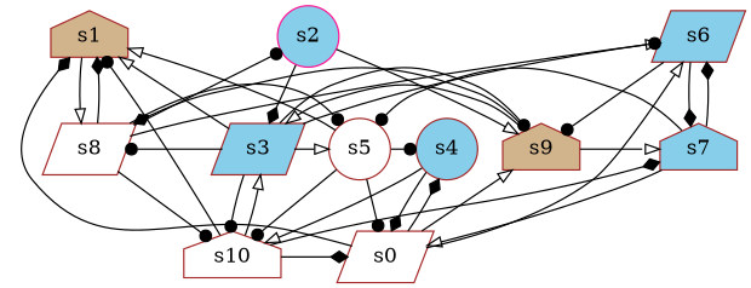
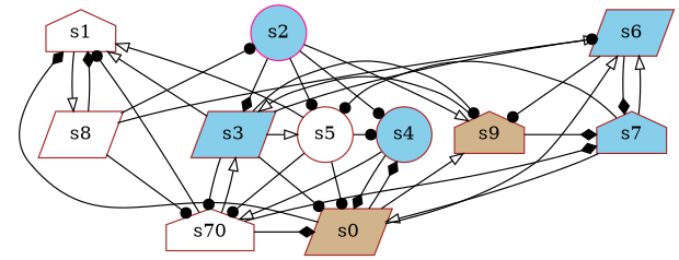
  digraph {
    node [color=brown fillcolor=skyblue player=1 shape=parallelogram style=filled]
    edge [arrowhead=dot]
-   s0 [fillcolor=white]
-   s1 [fillcolor=tan shape=house]
+   s0 [fillcolor=tan]
+   s1 [fillcolor=white shape=house]
    s4 [player=0 shape=circle]
    s6
    s9 [fillcolor=tan shape=house]
    s8 [fillcolor=white]
-   s10 [fillcolor=white shape=house]
+   s10 [fillcolor=white shape=house label=s70]
    s7 [player=0 shape=house]
    s3 [player=0]
    s2 [color=deeppink player=0 shape=circle]
    s5 [fillcolor=white shape=circle]
    s0 -> s1 [arrowhead=diamond constraint="time % 2 == 0 && time % 3 == 1"]
    s0 -> s4 [arrowhead=diamond constraint="time % 4 == 3 && time % 3 == 1"]
    s0 -> s6 [arrowhead=onormal constraint="time % 4 == 0 || time % 4 == 2"]
    s0 -> s9 [arrowhead=onormal constraint="time == 14"]
    s1 -> s8 [arrowhead=onormal]
    s4 -> s0 [arrowhead=diamond]
    s4 -> s10 [arrowhead=onormal constraint="time % 4 == 3 || time % 3 == 1"]
    s6 -> s9 [constraint="time % 3 == 0 && time % 4 == 2"]
    s6 -> s7 [arrowhead=diamond]
-   s9 -> s8 [arrowhead=diamond constraint="!(time % 5 == 1)"]
-   s9 -> s7 [arrowhead=onormal constraint="time % 2 == 1 && time % 5 == 1"]
+   s9 -> s7 [arrowhead=diamond constraint="time % 2 == 1 && time % 5 == 1"]
    s9 -> s3 [arrowhead=onormal constraint="time % 7 == 4"]
    s8 -> s1 [arrowhead=diamond constraint="time % 2 == 0 || time % 4 == 1"]
    s8 -> s6 [arrowhead=onormal constraint="!(time % 2 == 0)"]
    s8 -> s10
    s8 -> s2 [constraint="!(time % 6 == 5)"]
-   s8 -> s5 [constraint="time % 3 == 2 && time % 4 == 2"]
+   s2 -> s5 [constraint="time % 3 == 2 && time % 4 == 2"]
    s10 -> s0 [arrowhead=diamond constraint="time == 1 || time == 8 || time == 11"]
    s10 -> s1 [constraint="time == 3"]
    s10 -> s7 [arrowhead=diamond constraint="time == 8 || time == 17"]
    s10 -> s3 [arrowhead=onormal constraint="time == 6 || time == 7 || time == 8"]
    s7 -> s0 [arrowhead=onormal constraint="time % 2 == 0 || time % 5 == 1"]
-   s7 -> s6 [arrowhead=diamond constraint="!(time % 3 == 2)"]
+   s7 -> s6 [arrowhead=onormal constraint="!(time % 3 == 2)"]
    s7 -> s5 [constraint="time % 5 == 4"]
    s3 -> s1 [arrowhead=onormal constraint="time == 3 || time == 7 || time == 10 || time == 12 || time == 13"]
    s3 -> s6 [constraint="!(time % 2 == 1)"]
    s3 -> s9 [constraint="time == 6 || time == 11 || time == 17 || time == 24"]
-   s3 -> s8 [constraint="time == 16"]
+   s3 -> s0 [constraint="time == 16"]
    s3 -> s10 [constraint="!(time % 5 == 4)"]
    s3 -> s5 [arrowhead=onormal constraint="time % 4 == 0"]
+   s2 -> s4 [constraint="time % 4 == 1 || time % 2 == 1"]
    s2 -> s9 [arrowhead=onormal]
    s2 -> s3 [arrowhead=diamond]
    s5 -> s0
    s5 -> s1 [arrowhead=onormal constraint="time % 2 == 0"]
    s5 -> s4 [constraint="time % 6 == 3"]
    s5 -> s10
  }
